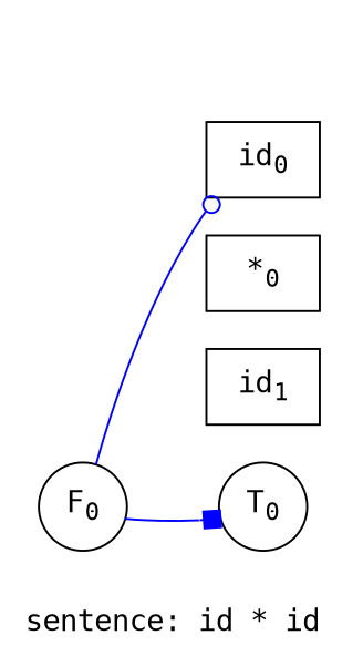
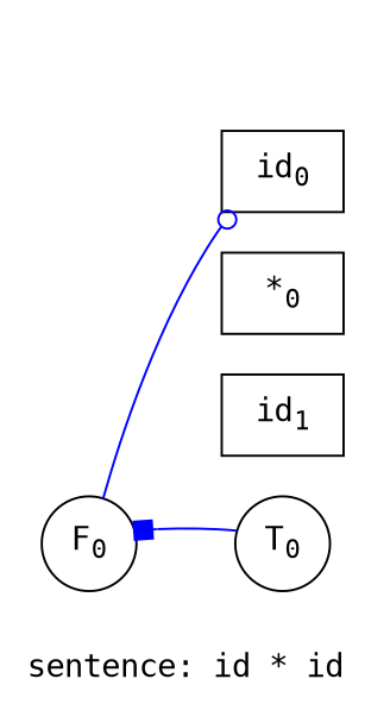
  digraph {
    compound=true
    label="sentence: id * id "
    rankdir=LR
    fontname="DejaVu Sans Mono"
    node [shape=box fontname="DejaVu Sans Mono"]
    edge [style=invis fontname="DejaVu Sans Mono"]
    rank1 [style=invis]
    n2 [label=<id<SUB>0</SUB>>]
    n3 [label=<*<SUB>0</SUB>>]
    n4 [label=<id<SUB>1</SUB>>]
    n5 [label=<T<SUB>0</SUB>> shape=circle]
    n6 [label=<F<SUB>0</SUB>> shape=circle]
    subgraph sub_1 {
      rank=same
      rank1
      n2
      n3
      n4
    }
    rank1 -> n2
    n2 -> n3
    n3 -> n4
-   n6 -> n5 [color=blue arrowhead=box style=""]
+   n5 -> n6 [color=blue arrowhead=box style=""]
    n6 -> n2 [color=blue arrowhead=odot style=""]
  }
